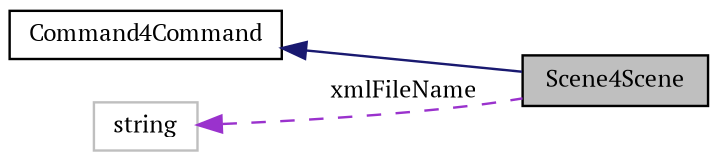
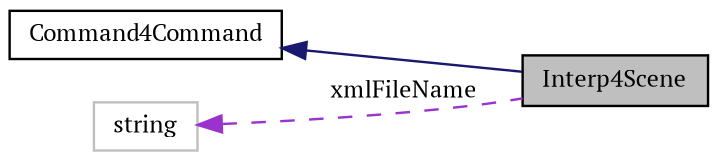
  digraph {
    fontname="PT Serif"
    rankdir=LR
    node [color=black fillcolor=white fontname="PT Serif" fontsize=10 shape=record style=filled]
    edge [dir=back fontname="PT Serif" fontsize=10 labelfontname=FreeSans labelfontsize=10]
-   n1 [fillcolor=grey75 fontcolor=black height=0.2 label=Scene4Scene width=0.4]
+   n1 [fillcolor=grey75 fontcolor=black height=0.2 label=Interp4Scene width=0.4]
    n2 [height=0.2 label=Command4Command width=0.4]
    n3 [color=grey75 height=0.2 label=string width=0.4]
    n2 -> n1 [color=midnightblue style=solid]
    n3 -> n1 [color=darkorchid3 label=" xmlFileName" style=dashed]
  }
